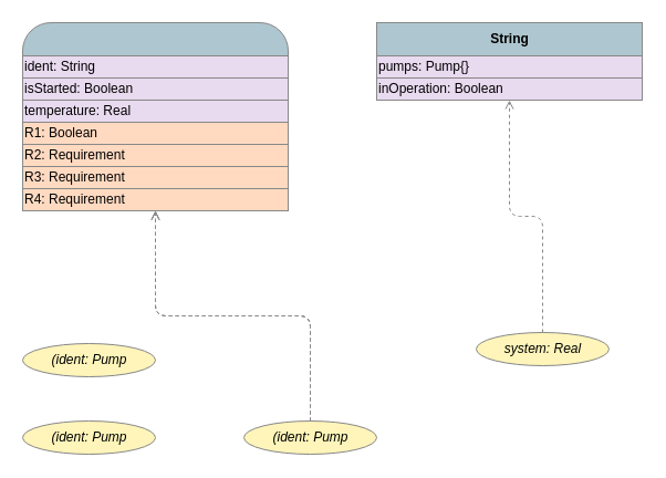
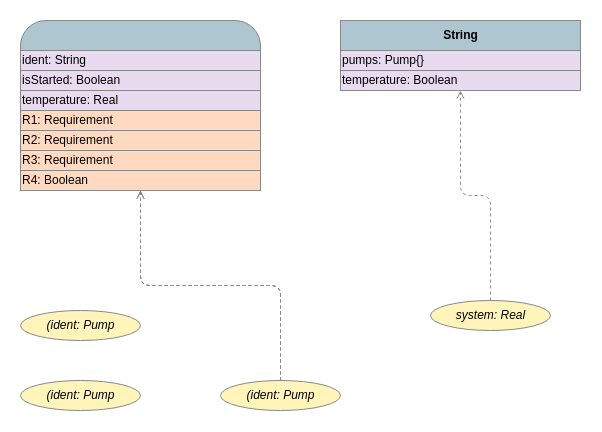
  <mxCell id="0" />
  <mxCell id="1" parent="0" />
  <mxCell id="2" style="umlClass;html=1;rounded=1;strokeColor=#888888;fillColor=#AEC6CF;" parent="1" vertex="1"><mxGeometry x="20" y="20" width="240" height="170" as="geometry" /></mxCell>
  <mxCell id="3" value="ident: String" style="text;html=1;verticalAlign=middle;align=left;fillColor=#E8DAEF;strokeColor=#888888;" parent="2" vertex="1"><mxGeometry y="30" width="240" height="20" as="geometry" /></mxCell>
  <mxCell id="4" value="isStarted: Boolean" style="text;html=1;verticalAlign=middle;align=left;fillColor=#E8DAEF;strokeColor=#888888;" parent="2" vertex="1"><mxGeometry y="50" width="240" height="20" as="geometry" /></mxCell>
  <mxCell id="5" value="temperature: Real" style="text;html=1;verticalAlign=middle;align=left;fillColor=#E8DAEF;strokeColor=#888888;" parent="2" vertex="1"><mxGeometry y="70" width="240" height="20" as="geometry" /></mxCell>
- <mxCell id="6" value="R1: Boolean" style="text;html=1;verticalAlign=middle;align=left;fillColor=#FFDAC1;strokeColor=#888888;" parent="2" vertex="1"><mxGeometry y="90" width="240" height="20" as="geometry" /></mxCell>
+ <mxCell id="6" value="R1: Requirement" style="text;html=1;verticalAlign=middle;align=left;fillColor=#FFDAC1;strokeColor=#888888;" parent="2" vertex="1"><mxGeometry y="90" width="240" height="20" as="geometry" /></mxCell>
  <mxCell id="7" value="R2: Requirement" style="text;html=1;verticalAlign=middle;align=left;fillColor=#FFDAC1;strokeColor=#888888;" parent="2" vertex="1"><mxGeometry y="110" width="240" height="20" as="geometry" /></mxCell>
  <mxCell id="8" value="R3: Requirement" style="text;html=1;verticalAlign=middle;align=left;fillColor=#FFDAC1;strokeColor=#888888;" parent="2" vertex="1"><mxGeometry y="130" width="240" height="20" as="geometry" /></mxCell>
- <mxCell id="9" value="R4: Requirement" style="text;html=1;verticalAlign=middle;align=left;fillColor=#FFDAC1;strokeColor=#888888;" parent="2" vertex="1"><mxGeometry y="150" width="240" height="20" as="geometry" /></mxCell>
+ <mxCell id="9" value="R4: Boolean" style="text;html=1;verticalAlign=middle;align=left;fillColor=#FFDAC1;strokeColor=#888888;" parent="2" vertex="1"><mxGeometry y="150" width="240" height="20" as="geometry" /></mxCell>
  <mxCell id="10" style="umlClass;html=1;rounded=1;strokeColor=#888888;fillColor=#AEC6CF;" parent="1" vertex="1"><mxGeometry x="340" y="20" width="240" height="70" as="geometry" /></mxCell>
  <mxCell id="11" value="&lt;b&gt;String&lt;/b&gt;" style="text;html=1;verticalAlign=middle;align=center;fillColor=#AEC6CF;strokeColor=#888888;" parent="10" vertex="1"><mxGeometry width="240" height="30" as="geometry" /></mxCell>
  <mxCell id="12" value="pumps: Pump{}" style="text;html=1;verticalAlign=middle;align=left;fillColor=#E8DAEF;strokeColor=#888888;" parent="10" vertex="1"><mxGeometry y="30" width="240" height="20" as="geometry" /></mxCell>
- <mxCell id="13" value="inOperation: Boolean" style="text;html=1;verticalAlign=middle;align=left;fillColor=#E8DAEF;strokeColor=#888888;" parent="10" vertex="1"><mxGeometry y="50" width="240" height="20" as="geometry" /></mxCell>
+ <mxCell id="13" value="temperature: Boolean" style="text;html=1;verticalAlign=middle;align=left;fillColor=#E8DAEF;strokeColor=#888888;" parent="10" vertex="1"><mxGeometry y="50" width="240" height="20" as="geometry" /></mxCell>
  <mxCell id="14" value="&lt;i&gt;system: Real&lt;/i&gt;" style="shape=ellipse;html=1;rounded=1;strokeColor=#888888;fillColor=#FFF5BA;" parent="1" vertex="1"><mxGeometry x="430" y="300" width="120" height="30" as="geometry" /></mxCell>
  <mxCell id="15" value="&lt;i&gt;(ident: Pump&lt;/i&gt;" style="shape=ellipse;html=1;rounded=1;strokeColor=#888888;fillColor=#FFF5BA;" parent="1" vertex="1"><mxGeometry x="20" y="310" width="120" height="30" as="geometry" /></mxCell>
  <mxCell id="16" value="&lt;i&gt;(ident: Pump&lt;/i&gt;" style="shape=ellipse;html=1;rounded=1;strokeColor=#888888;fillColor=#FFF5BA;" parent="1" vertex="1"><mxGeometry x="20" y="380" width="120" height="30" as="geometry" /></mxCell>
  <mxCell id="17" value="&lt;i&gt;(ident: Pump&lt;/i&gt;" style="shape=ellipse;html=1;rounded=1;strokeColor=#888888;fillColor=#FFF5BA;" parent="1" vertex="1"><mxGeometry x="220" y="380" width="120" height="30" as="geometry" /></mxCell>
  <mxCell id="18" style="edgeStyle=orthogonalEdgeStyle;endArrow=diamond;endFill=1;strokeColor=#888888;" parent="1" source="2" edge="1"><mxGeometry relative="1" as="geometry" /></mxCell>
  <mxCell id="19" style="edgeStyle=orthogonalEdgeStyle;endArrow=diamond;endFill=1;strokeColor=#888888;" parent="1" source="2" edge="1"><mxGeometry relative="1" as="geometry" /></mxCell>
  <mxCell id="20" style="edgeStyle=orthogonalEdgeStyle;endArrow=diamond;endFill=1;strokeColor=#888888;" parent="1" source="2" edge="1"><mxGeometry relative="1" as="geometry" /></mxCell>
  <mxCell id="21" style="edgeStyle=orthogonalEdgeStyle;endArrow=diamond;endFill=1;strokeColor=#888888;" parent="1" source="2" edge="1"><mxGeometry relative="1" as="geometry" /></mxCell>
  <mxCell id="22" style="edgeStyle=orthogonalEdgeStyle;endArrow=diamond;endFill=1;strokeColor=#888888;" parent="1" source="2" edge="1"><mxGeometry relative="1" as="geometry" /></mxCell>
  <mxCell id="23" style="edgeStyle=orthogonalEdgeStyle;endArrow=diamond;endFill=1;strokeColor=#888888;" parent="1" source="2" edge="1"><mxGeometry relative="1" as="geometry" /></mxCell>
  <mxCell id="24" style="edgeStyle=orthogonalEdgeStyle;endArrow=diamond;endFill=1;strokeColor=#888888;" parent="1" source="2" edge="1"><mxGeometry relative="1" as="geometry" /></mxCell>
  <mxCell id="25" style="edgeStyle=orthogonalEdgeStyle;endArrow=diamond;endFill=1;strokeColor=#888888;" parent="1" source="10" edge="1"><mxGeometry relative="1" as="geometry" /></mxCell>
  <mxCell id="26" style="edgeStyle=orthogonalEdgeStyle;endArrow=diamond;endFill=1;strokeColor=#888888;" parent="1" source="10" edge="1"><mxGeometry relative="1" as="geometry" /></mxCell>
  <mxCell id="27" style="edgeStyle=orthogonalEdgeStyle;endArrow=open;dashed=1;strokeColor=#888888;" parent="1" source="14" target="10" edge="1"><mxGeometry relative="1" as="geometry" /></mxCell>
  <mxCell id="28" style="edgeStyle=orthogonalEdgeStyle;endArrow=open;dashed=1;strokeColor=#888888;" parent="1" source="17" target="2" edge="1"><mxGeometry relative="1" as="geometry" /></mxCell>
  <mxCell id="29" style="edgeStyle=orthogonalEdgeStyle;endArrow=open;dashed=1;strokeColor=#888888;" parent="1" source="17" target="2" edge="1"><mxGeometry relative="1" as="geometry" /></mxCell>
  <mxCell id="30" style="edgeStyle=orthogonalEdgeStyle;endArrow=open;dashed=1;strokeColor=#888888;" parent="1" source="17" target="2" edge="1"><mxGeometry relative="1" as="geometry" /></mxCell>
